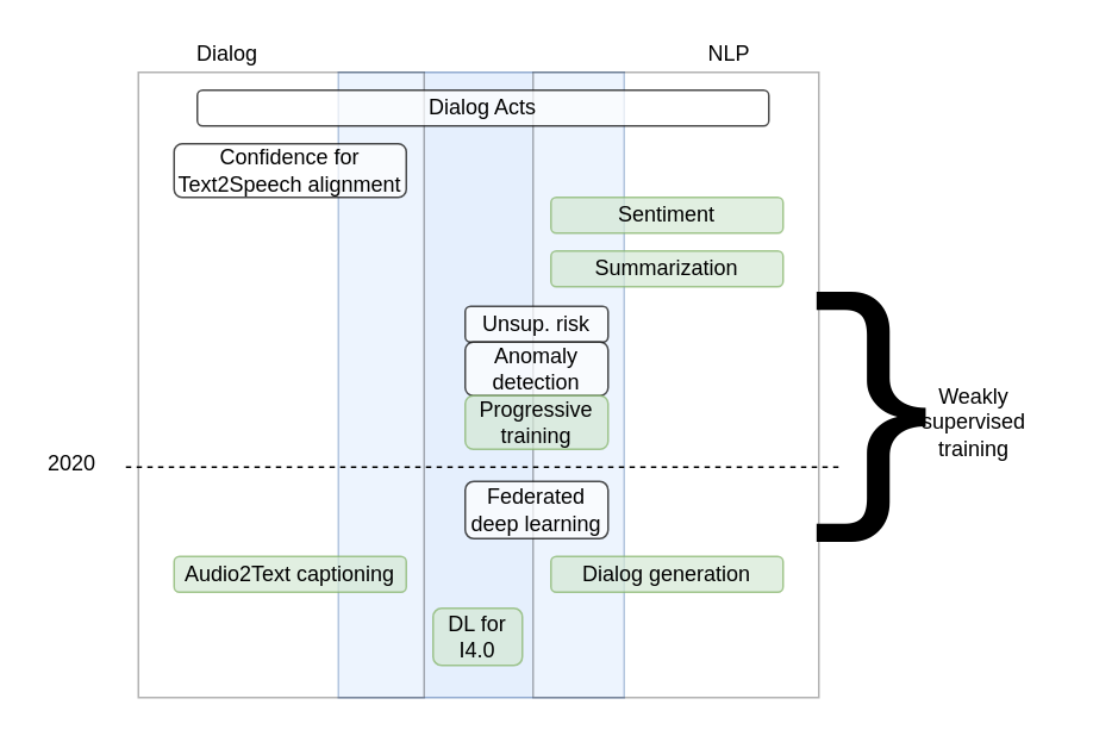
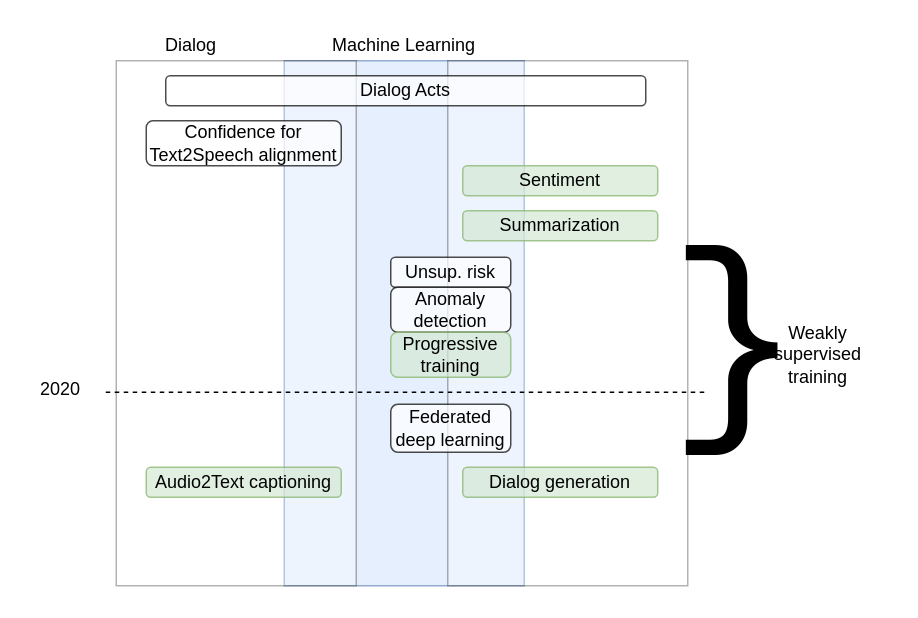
  <mxCell id="0" />
  <mxCell id="1" parent="0" />
  <mxCell id="2" value="" style="rounded=0;whiteSpace=wrap;html=1;opacity=70;fillColor=#dae8fc;strokeColor=#6c8ebf;" vertex="1" parent="1"><mxGeometry x="189" y="40" width="160" height="350" as="geometry" /></mxCell>
  <mxCell id="3" value="" style="rounded=0;whiteSpace=wrap;html=1;opacity=30;" vertex="1" parent="1"><mxGeometry x="77" y="40" width="160" height="350" as="geometry" /></mxCell>
  <mxCell id="4" value="" style="rounded=0;whiteSpace=wrap;html=1;opacity=30;" vertex="1" parent="1"><mxGeometry x="298" y="40" width="160" height="350" as="geometry" /></mxCell>
- <mxCell id="6" value="NLP" style="text;html=1;strokeColor=none;fillColor=none;align=center;verticalAlign=middle;whiteSpace=wrap;rounded=0;opacity=70;" vertex="1" parent="1"><mxGeometry x="358" y="20" width="100" height="20" as="geometry" /></mxCell>
+ <mxCell id="5" value="Machine Learning" style="text;html=1;strokeColor=none;fillColor=none;align=center;verticalAlign=middle;whiteSpace=wrap;rounded=0;opacity=70;" vertex="1" parent="1"><mxGeometry x="209" y="20" width="120" height="20" as="geometry" /></mxCell>
  <mxCell id="7" value="Dialog" style="text;html=1;strokeColor=none;fillColor=none;align=center;verticalAlign=middle;whiteSpace=wrap;rounded=0;opacity=70;" vertex="1" parent="1"><mxGeometry x="77" y="20" width="100" height="20" as="geometry" /></mxCell>
  <mxCell id="8" value="Dialog Acts" style="rounded=1;whiteSpace=wrap;html=1;fillColor=#ffffff;opacity=70;" vertex="1" parent="1"><mxGeometry x="110" y="50" width="320" height="20" as="geometry" /></mxCell>
  <mxCell id="9" value="&lt;div&gt;Confidence for&lt;br&gt;&lt;/div&gt;&lt;div&gt;Text2Speech alignment&lt;/div&gt;" style="rounded=1;whiteSpace=wrap;html=1;fillColor=#ffffff;opacity=70;" vertex="1" parent="1"><mxGeometry x="97" y="80" width="130" height="30" as="geometry" /></mxCell>
  <mxCell id="10" value="Unsup. risk" style="rounded=1;whiteSpace=wrap;html=1;fillColor=#ffffff;opacity=70;" vertex="1" parent="1"><mxGeometry x="260" y="171" width="80" height="20" as="geometry" /></mxCell>
  <mxCell id="11" value="&lt;div&gt;Anomaly&lt;/div&gt;&lt;div&gt;detection&lt;br&gt;&lt;/div&gt;" style="rounded=1;whiteSpace=wrap;html=1;fillColor=#ffffff;opacity=70;" vertex="1" parent="1"><mxGeometry x="260" y="191" width="80" height="30" as="geometry" /></mxCell>
  <mxCell id="12" value="Sentiment" style="rounded=1;whiteSpace=wrap;html=1;fillColor=#d5e8d4;opacity=70;strokeColor=#82b366;" vertex="1" parent="1"><mxGeometry x="308" y="110" width="130" height="20" as="geometry" /></mxCell>
  <mxCell id="13" value="Summarization" style="rounded=1;whiteSpace=wrap;html=1;fillColor=#d5e8d4;opacity=70;strokeColor=#82b366;" vertex="1" parent="1"><mxGeometry x="308" y="140" width="130" height="20" as="geometry" /></mxCell>
  <mxCell id="14" value="" style="endArrow=none;dashed=1;html=1;" edge="1" parent="1"><mxGeometry width="50" height="50" relative="1" as="geometry"><mxPoint x="70" y="261" as="sourcePoint" /><mxPoint x="470" y="261" as="targetPoint" /></mxGeometry></mxCell>
  <mxCell id="15" value="2020" style="text;html=1;strokeColor=none;fillColor=none;align=center;verticalAlign=middle;whiteSpace=wrap;rounded=0;opacity=30;" vertex="1" parent="1"><mxGeometry x="20" y="249" width="40" height="20" as="geometry" /></mxCell>
  <mxCell id="16" value="&lt;div&gt;Federated&lt;/div&gt;&lt;div&gt;deep learning&lt;br&gt;&lt;/div&gt;" style="rounded=1;whiteSpace=wrap;html=1;fillColor=#ffffff;opacity=70;" vertex="1" parent="1"><mxGeometry x="260" y="269" width="80" height="32" as="geometry" /></mxCell>
  <mxCell id="17" value="Dialog generation" style="rounded=1;whiteSpace=wrap;html=1;fillColor=#d5e8d4;opacity=70;strokeColor=#82b366;" vertex="1" parent="1"><mxGeometry x="308" y="311" width="130" height="20" as="geometry" /></mxCell>
  <mxCell id="18" value="Audio2Text captioning" style="rounded=1;whiteSpace=wrap;html=1;fillColor=#d5e8d4;opacity=70;strokeColor=#82b366;" vertex="1" parent="1"><mxGeometry x="97" y="311" width="130" height="20" as="geometry" /></mxCell>
  <mxCell id="19" value="&lt;div&gt;Progressive&lt;/div&gt;&lt;div&gt;training&lt;br&gt;&lt;/div&gt;" style="rounded=1;whiteSpace=wrap;html=1;fillColor=#d5e8d4;opacity=70;strokeColor=#82b366;" vertex="1" parent="1"><mxGeometry x="260" y="221" width="80" height="30" as="geometry" /></mxCell>
- <mxCell id="20" value="&lt;div&gt;DL for&lt;/div&gt;&lt;div&gt;I4.0&lt;br&gt;&lt;/div&gt;" style="rounded=1;whiteSpace=wrap;html=1;fillColor=#d5e8d4;opacity=70;strokeColor=#82b366;" vertex="1" parent="1"><mxGeometry x="242" y="340" width="50" height="32" as="geometry" /></mxCell>
  <mxCell id="21" value="&lt;font style=&quot;font-size: 150px&quot; face=&quot;Courier New&quot;&gt;}&lt;/font&gt;" style="text;html=1;strokeColor=none;fillColor=none;align=center;verticalAlign=middle;whiteSpace=wrap;rounded=0;opacity=30;" vertex="1" parent="1"><mxGeometry x="450" y="121" width="80" height="219" as="geometry" /></mxCell>
  <mxCell id="22" value="Weakly supervised training" style="text;html=1;strokeColor=none;fillColor=none;align=center;verticalAlign=middle;whiteSpace=wrap;rounded=0;opacity=30;" vertex="1" parent="1"><mxGeometry x="500" y="209" width="90" height="54" as="geometry" /></mxCell>
